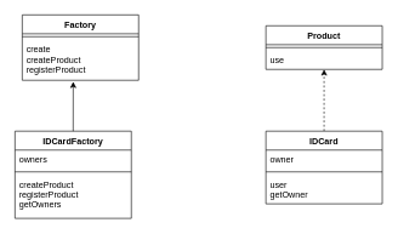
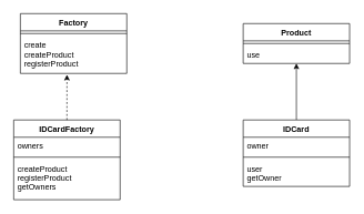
  <mxCell id="0" />
  <mxCell id="1" parent="0" />
  <mxCell id="2" value="Factory" style="swimlane;fontStyle=1;align=center;verticalAlign=top;childLayout=stackLayout;horizontal=1;startSize=26;horizontalStack=0;resizeParent=1;resizeParentMax=0;resizeLast=0;collapsible=1;marginBottom=0;" vertex="1" parent="1"><mxGeometry x="30" y="20" width="160" height="90" as="geometry" /></mxCell>
  <mxCell id="3" value="" style="line;strokeWidth=1;fillColor=none;align=left;verticalAlign=middle;spacingTop=-1;spacingLeft=3;spacingRight=3;rotatable=0;labelPosition=right;points=[];portConstraint=eastwest;" vertex="1" parent="2"><mxGeometry y="26" width="160" height="8" as="geometry" /></mxCell>
  <mxCell id="4" value="create&#10;createProduct&#10;registerProduct" style="text;strokeColor=none;fillColor=none;align=left;verticalAlign=top;spacingLeft=4;spacingRight=4;overflow=hidden;rotatable=0;points=[[0,0.5],[1,0.5]];portConstraint=eastwest;" vertex="1" parent="2"><mxGeometry y="34" width="160" height="56" as="geometry" /></mxCell>
- <mxCell id="5" value="" style="edgeStyle=none;html=1;exitX=0.5;exitY=0;exitDx=0;exitDy=0;dashed=1;" edge="1" parent="1" source="9" target="8"><mxGeometry relative="1" as="geometry"><mxPoint x="445" y="175" as="sourcePoint" /></mxGeometry></mxCell>
+ <mxCell id="5" value="" style="edgeStyle=none;html=1;exitX=0.5;exitY=0;exitDx=0;exitDy=0;" edge="1" parent="1" source="9" target="8"><mxGeometry relative="1" as="geometry"><mxPoint x="445" y="175" as="sourcePoint" /></mxGeometry></mxCell>
  <mxCell id="6" value="Product" style="swimlane;fontStyle=1;align=center;verticalAlign=top;childLayout=stackLayout;horizontal=1;startSize=26;horizontalStack=0;resizeParent=1;resizeParentMax=0;resizeLast=0;collapsible=1;marginBottom=0;" vertex="1" parent="1"><mxGeometry x="365" y="35" width="160" height="60" as="geometry" /></mxCell>
  <mxCell id="7" value="" style="line;strokeWidth=1;fillColor=none;align=left;verticalAlign=middle;spacingTop=-1;spacingLeft=3;spacingRight=3;rotatable=0;labelPosition=right;points=[];portConstraint=eastwest;" vertex="1" parent="6"><mxGeometry y="26" width="160" height="8" as="geometry" /></mxCell>
  <mxCell id="8" value="use" style="text;strokeColor=none;fillColor=none;align=left;verticalAlign=top;spacingLeft=4;spacingRight=4;overflow=hidden;rotatable=0;points=[[0,0.5],[1,0.5]];portConstraint=eastwest;" vertex="1" parent="6"><mxGeometry y="34" width="160" height="26" as="geometry" /></mxCell>
  <mxCell id="9" value="IDCard" style="swimlane;fontStyle=1;align=center;verticalAlign=top;childLayout=stackLayout;horizontal=1;startSize=26;horizontalStack=0;resizeParent=1;resizeParentMax=0;resizeLast=0;collapsible=1;marginBottom=0;" vertex="1" parent="1"><mxGeometry x="365" y="180" width="160" height="100" as="geometry" /></mxCell>
  <mxCell id="10" value="owner" style="text;strokeColor=none;fillColor=none;align=left;verticalAlign=top;spacingLeft=4;spacingRight=4;overflow=hidden;rotatable=0;points=[[0,0.5],[1,0.5]];portConstraint=eastwest;" vertex="1" parent="9"><mxGeometry y="26" width="160" height="26" as="geometry" /></mxCell>
  <mxCell id="11" value="" style="line;strokeWidth=1;fillColor=none;align=left;verticalAlign=middle;spacingTop=-1;spacingLeft=3;spacingRight=3;rotatable=0;labelPosition=right;points=[];portConstraint=eastwest;" vertex="1" parent="9"><mxGeometry y="52" width="160" height="8" as="geometry" /></mxCell>
  <mxCell id="12" value="user&#10;getOwner" style="text;strokeColor=none;fillColor=none;align=left;verticalAlign=top;spacingLeft=4;spacingRight=4;overflow=hidden;rotatable=0;points=[[0,0.5],[1,0.5]];portConstraint=eastwest;" vertex="1" parent="9"><mxGeometry y="60" width="160" height="40" as="geometry" /></mxCell>
  <mxCell id="13" value="IDCardFactory" style="swimlane;fontStyle=1;align=center;verticalAlign=top;childLayout=stackLayout;horizontal=1;startSize=26;horizontalStack=0;resizeParent=1;resizeParentMax=0;resizeLast=0;collapsible=1;marginBottom=0;" vertex="1" parent="1"><mxGeometry x="20" y="180" width="160" height="120" as="geometry" /></mxCell>
  <mxCell id="14" value="owners" style="text;strokeColor=none;fillColor=none;align=left;verticalAlign=top;spacingLeft=4;spacingRight=4;overflow=hidden;rotatable=0;points=[[0,0.5],[1,0.5]];portConstraint=eastwest;" vertex="1" parent="13"><mxGeometry y="26" width="160" height="26" as="geometry" /></mxCell>
  <mxCell id="15" value="" style="line;strokeWidth=1;fillColor=none;align=left;verticalAlign=middle;spacingTop=-1;spacingLeft=3;spacingRight=3;rotatable=0;labelPosition=right;points=[];portConstraint=eastwest;" vertex="1" parent="13"><mxGeometry y="52" width="160" height="8" as="geometry" /></mxCell>
  <mxCell id="16" value="createProduct&#10;registerProduct&#10;getOwners" style="text;strokeColor=none;fillColor=none;align=left;verticalAlign=top;spacingLeft=4;spacingRight=4;overflow=hidden;rotatable=0;points=[[0,0.5],[1,0.5]];portConstraint=eastwest;" vertex="1" parent="13"><mxGeometry y="60" width="160" height="60" as="geometry" /></mxCell>
- <mxCell id="17" value="" style="edgeStyle=none;html=1;exitX=0.5;exitY=0;exitDx=0;exitDy=0;entryX=0.438;entryY=1.036;entryDx=0;entryDy=0;entryPerimeter=0;" edge="1" parent="1" source="13" target="4"><mxGeometry relative="1" as="geometry"><mxPoint x="455" y="190" as="sourcePoint" /><mxPoint x="455" y="105" as="targetPoint" /></mxGeometry></mxCell>
+ <mxCell id="17" value="" style="edgeStyle=none;html=1;exitX=0.5;exitY=0;exitDx=0;exitDy=0;entryX=0.438;entryY=1.036;entryDx=0;entryDy=0;entryPerimeter=0;dashed=1;" edge="1" parent="1" source="13" target="4"><mxGeometry relative="1" as="geometry"><mxPoint x="455" y="190" as="sourcePoint" /><mxPoint x="455" y="105" as="targetPoint" /></mxGeometry></mxCell>
